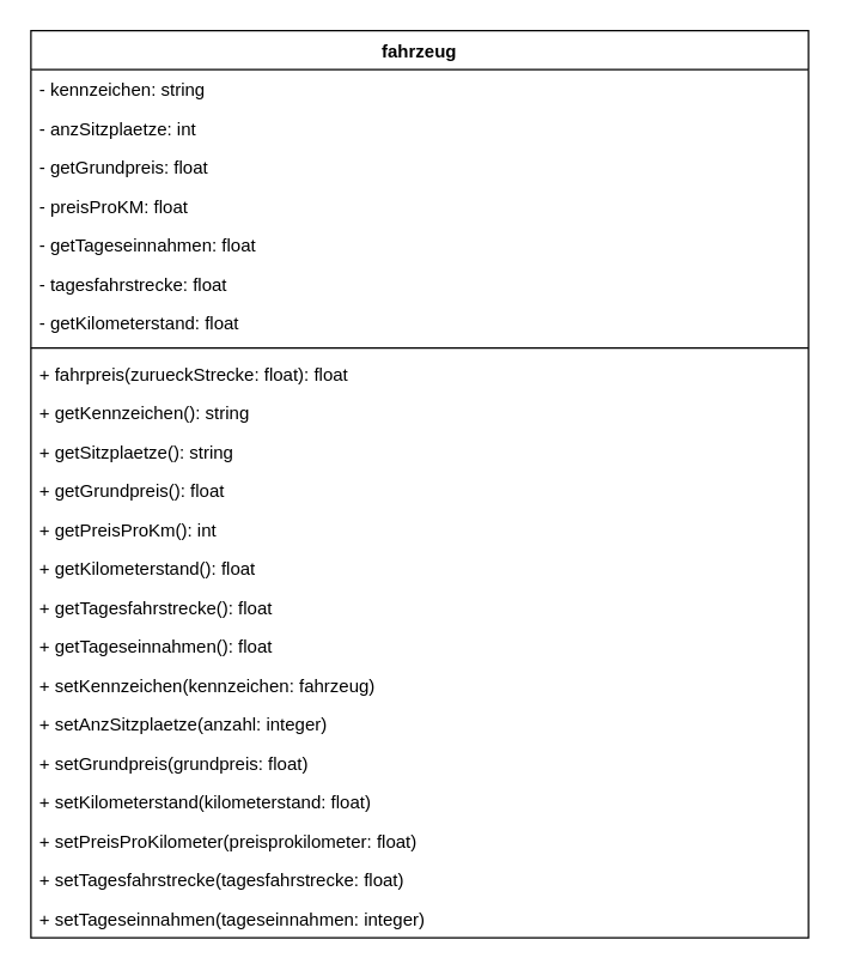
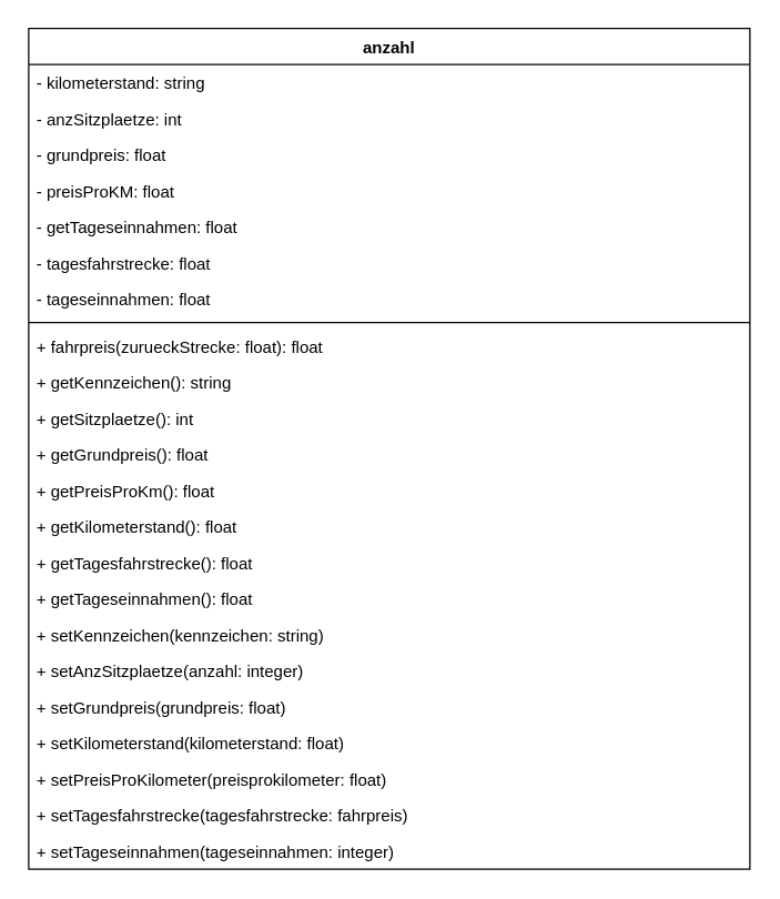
  <mxCell id="0" />
  <mxCell id="1" parent="0" />
- <mxCell id="2" value="fahrzeug" style="swimlane;fontStyle=1;align=center;verticalAlign=top;childLayout=stackLayout;horizontal=1;startSize=26;horizontalStack=0;resizeParent=1;resizeParentMax=0;resizeLast=0;collapsible=1;marginBottom=0;" parent="1" vertex="1"><mxGeometry x="20" y="20" width="520" height="606" as="geometry" /></mxCell>
- <mxCell id="3" value="- kennzeichen: string" style="text;strokeColor=none;fillColor=none;align=left;verticalAlign=top;spacingLeft=4;spacingRight=4;overflow=hidden;rotatable=0;points=[[0,0.5],[1,0.5]];portConstraint=eastwest;" parent="2" vertex="1"><mxGeometry y="26" width="520" height="26" as="geometry" /></mxCell>
+ <mxCell id="2" value="anzahl" style="swimlane;fontStyle=1;align=center;verticalAlign=top;childLayout=stackLayout;horizontal=1;startSize=26;horizontalStack=0;resizeParent=1;resizeParentMax=0;resizeLast=0;collapsible=1;marginBottom=0;" parent="1" vertex="1"><mxGeometry x="20" y="20" width="520" height="606" as="geometry" /></mxCell>
+ <mxCell id="3" value="- kilometerstand: string" style="text;strokeColor=none;fillColor=none;align=left;verticalAlign=top;spacingLeft=4;spacingRight=4;overflow=hidden;rotatable=0;points=[[0,0.5],[1,0.5]];portConstraint=eastwest;" parent="2" vertex="1"><mxGeometry y="26" width="520" height="26" as="geometry" /></mxCell>
  <mxCell id="4" value="- anzSitzplaetze: int" style="text;strokeColor=none;fillColor=none;align=left;verticalAlign=top;spacingLeft=4;spacingRight=4;overflow=hidden;rotatable=0;points=[[0,0.5],[1,0.5]];portConstraint=eastwest;" parent="2" vertex="1"><mxGeometry y="52" width="520" height="26" as="geometry" /></mxCell>
- <mxCell id="5" value="- getGrundpreis: float" style="text;strokeColor=none;fillColor=none;align=left;verticalAlign=top;spacingLeft=4;spacingRight=4;overflow=hidden;rotatable=0;points=[[0,0.5],[1,0.5]];portConstraint=eastwest;" parent="2" vertex="1"><mxGeometry y="78" width="520" height="26" as="geometry" /></mxCell>
+ <mxCell id="5" value="- grundpreis: float" style="text;strokeColor=none;fillColor=none;align=left;verticalAlign=top;spacingLeft=4;spacingRight=4;overflow=hidden;rotatable=0;points=[[0,0.5],[1,0.5]];portConstraint=eastwest;" parent="2" vertex="1"><mxGeometry y="78" width="520" height="26" as="geometry" /></mxCell>
  <mxCell id="6" value="- preisProKM: float" style="text;strokeColor=none;fillColor=none;align=left;verticalAlign=top;spacingLeft=4;spacingRight=4;overflow=hidden;rotatable=0;points=[[0,0.5],[1,0.5]];portConstraint=eastwest;" parent="2" vertex="1"><mxGeometry y="104" width="520" height="26" as="geometry" /></mxCell>
  <mxCell id="7" value="- getTageseinnahmen: float" style="text;strokeColor=none;fillColor=none;align=left;verticalAlign=top;spacingLeft=4;spacingRight=4;overflow=hidden;rotatable=0;points=[[0,0.5],[1,0.5]];portConstraint=eastwest;" parent="2" vertex="1"><mxGeometry y="130" width="520" height="26" as="geometry" /></mxCell>
  <mxCell id="8" value="- tagesfahrstrecke: float" style="text;strokeColor=none;fillColor=none;align=left;verticalAlign=top;spacingLeft=4;spacingRight=4;overflow=hidden;rotatable=0;points=[[0,0.5],[1,0.5]];portConstraint=eastwest;" parent="2" vertex="1"><mxGeometry y="156" width="520" height="26" as="geometry" /></mxCell>
- <mxCell id="9" value="- getKilometerstand: float" style="text;strokeColor=none;fillColor=none;align=left;verticalAlign=top;spacingLeft=4;spacingRight=4;overflow=hidden;rotatable=0;points=[[0,0.5],[1,0.5]];portConstraint=eastwest;" parent="2" vertex="1"><mxGeometry y="182" width="520" height="26" as="geometry" /></mxCell>
+ <mxCell id="9" value="- tageseinnahmen: float" style="text;strokeColor=none;fillColor=none;align=left;verticalAlign=top;spacingLeft=4;spacingRight=4;overflow=hidden;rotatable=0;points=[[0,0.5],[1,0.5]];portConstraint=eastwest;" parent="2" vertex="1"><mxGeometry y="182" width="520" height="26" as="geometry" /></mxCell>
  <mxCell id="10" value="" style="line;strokeWidth=1;fillColor=none;align=left;verticalAlign=middle;spacingTop=-1;spacingLeft=3;spacingRight=3;rotatable=0;labelPosition=right;points=[];portConstraint=eastwest;" parent="2" vertex="1"><mxGeometry y="208" width="520" height="8" as="geometry" /></mxCell>
  <mxCell id="11" value="+ fahrpreis(zurueckStrecke: float): float" style="text;strokeColor=none;fillColor=none;align=left;verticalAlign=top;spacingLeft=4;spacingRight=4;overflow=hidden;rotatable=0;points=[[0,0.5],[1,0.5]];portConstraint=eastwest;" parent="2" vertex="1"><mxGeometry y="216" width="520" height="26" as="geometry" /></mxCell>
  <mxCell id="12" value="+ getKennzeichen(): string" style="text;strokeColor=none;fillColor=none;align=left;verticalAlign=top;spacingLeft=4;spacingRight=4;overflow=hidden;rotatable=0;points=[[0,0.5],[1,0.5]];portConstraint=eastwest;" parent="2" vertex="1"><mxGeometry y="242" width="520" height="26" as="geometry" /></mxCell>
- <mxCell id="13" value="+ getSitzplaetze(): string" style="text;strokeColor=none;fillColor=none;align=left;verticalAlign=top;spacingLeft=4;spacingRight=4;overflow=hidden;rotatable=0;points=[[0,0.5],[1,0.5]];portConstraint=eastwest;" parent="2" vertex="1"><mxGeometry y="268" width="520" height="26" as="geometry" /></mxCell>
+ <mxCell id="13" value="+ getSitzplaetze(): int" style="text;strokeColor=none;fillColor=none;align=left;verticalAlign=top;spacingLeft=4;spacingRight=4;overflow=hidden;rotatable=0;points=[[0,0.5],[1,0.5]];portConstraint=eastwest;" parent="2" vertex="1"><mxGeometry y="268" width="520" height="26" as="geometry" /></mxCell>
  <mxCell id="14" value="+ getGrundpreis(): float" style="text;strokeColor=none;fillColor=none;align=left;verticalAlign=top;spacingLeft=4;spacingRight=4;overflow=hidden;rotatable=0;points=[[0,0.5],[1,0.5]];portConstraint=eastwest;" parent="2" vertex="1"><mxGeometry y="294" width="520" height="26" as="geometry" /></mxCell>
- <mxCell id="15" value="+ getPreisProKm(): int" style="text;strokeColor=none;fillColor=none;align=left;verticalAlign=top;spacingLeft=4;spacingRight=4;overflow=hidden;rotatable=0;points=[[0,0.5],[1,0.5]];portConstraint=eastwest;" parent="2" vertex="1"><mxGeometry y="320" width="520" height="26" as="geometry" /></mxCell>
+ <mxCell id="15" value="+ getPreisProKm(): float" style="text;strokeColor=none;fillColor=none;align=left;verticalAlign=top;spacingLeft=4;spacingRight=4;overflow=hidden;rotatable=0;points=[[0,0.5],[1,0.5]];portConstraint=eastwest;" parent="2" vertex="1"><mxGeometry y="320" width="520" height="26" as="geometry" /></mxCell>
  <mxCell id="16" value="+ getKilometerstand(): float" style="text;strokeColor=none;fillColor=none;align=left;verticalAlign=top;spacingLeft=4;spacingRight=4;overflow=hidden;rotatable=0;points=[[0,0.5],[1,0.5]];portConstraint=eastwest;" parent="2" vertex="1"><mxGeometry y="346" width="520" height="26" as="geometry" /></mxCell>
  <mxCell id="17" value="+ getTagesfahrstrecke(): float" style="text;strokeColor=none;fillColor=none;align=left;verticalAlign=top;spacingLeft=4;spacingRight=4;overflow=hidden;rotatable=0;points=[[0,0.5],[1,0.5]];portConstraint=eastwest;" parent="2" vertex="1"><mxGeometry y="372" width="520" height="26" as="geometry" /></mxCell>
  <mxCell id="18" value="+ getTageseinnahmen(): float" style="text;strokeColor=none;fillColor=none;align=left;verticalAlign=top;spacingLeft=4;spacingRight=4;overflow=hidden;rotatable=0;points=[[0,0.5],[1,0.5]];portConstraint=eastwest;" parent="2" vertex="1"><mxGeometry y="398" width="520" height="26" as="geometry" /></mxCell>
- <mxCell id="19" value="+ setKennzeichen(kennzeichen: fahrzeug)" style="text;strokeColor=none;fillColor=none;align=left;verticalAlign=top;spacingLeft=4;spacingRight=4;overflow=hidden;rotatable=0;points=[[0,0.5],[1,0.5]];portConstraint=eastwest;" vertex="1" parent="2"><mxGeometry y="424" width="520" height="26" as="geometry" /></mxCell>
+ <mxCell id="19" value="+ setKennzeichen(kennzeichen: string)" style="text;strokeColor=none;fillColor=none;align=left;verticalAlign=top;spacingLeft=4;spacingRight=4;overflow=hidden;rotatable=0;points=[[0,0.5],[1,0.5]];portConstraint=eastwest;" vertex="1" parent="2"><mxGeometry y="424" width="520" height="26" as="geometry" /></mxCell>
  <mxCell id="20" value="+ setAnzSitzplaetze(anzahl: integer)" style="text;strokeColor=none;fillColor=none;align=left;verticalAlign=top;spacingLeft=4;spacingRight=4;overflow=hidden;rotatable=0;points=[[0,0.5],[1,0.5]];portConstraint=eastwest;" vertex="1" parent="2"><mxGeometry y="450" width="520" height="26" as="geometry" /></mxCell>
  <mxCell id="21" value="+ setGrundpreis(grundpreis: float)" style="text;strokeColor=none;fillColor=none;align=left;verticalAlign=top;spacingLeft=4;spacingRight=4;overflow=hidden;rotatable=0;points=[[0,0.5],[1,0.5]];portConstraint=eastwest;" vertex="1" parent="2"><mxGeometry y="476" width="520" height="26" as="geometry" /></mxCell>
  <mxCell id="22" value="+ setKilometerstand(kilometerstand: float)" style="text;strokeColor=none;fillColor=none;align=left;verticalAlign=top;spacingLeft=4;spacingRight=4;overflow=hidden;rotatable=0;points=[[0,0.5],[1,0.5]];portConstraint=eastwest;" vertex="1" parent="2"><mxGeometry y="502" width="520" height="26" as="geometry" /></mxCell>
  <mxCell id="23" value="+ setPreisProKilometer(preisprokilometer: float)" style="text;strokeColor=none;fillColor=none;align=left;verticalAlign=top;spacingLeft=4;spacingRight=4;overflow=hidden;rotatable=0;points=[[0,0.5],[1,0.5]];portConstraint=eastwest;" vertex="1" parent="2"><mxGeometry y="528" width="520" height="26" as="geometry" /></mxCell>
- <mxCell id="24" value="+ setTagesfahrstrecke(tagesfahrstrecke: float)" style="text;strokeColor=none;fillColor=none;align=left;verticalAlign=top;spacingLeft=4;spacingRight=4;overflow=hidden;rotatable=0;points=[[0,0.5],[1,0.5]];portConstraint=eastwest;" vertex="1" parent="2"><mxGeometry y="554" width="520" height="26" as="geometry" /></mxCell>
+ <mxCell id="24" value="+ setTagesfahrstrecke(tagesfahrstrecke: fahrpreis)" style="text;strokeColor=none;fillColor=none;align=left;verticalAlign=top;spacingLeft=4;spacingRight=4;overflow=hidden;rotatable=0;points=[[0,0.5],[1,0.5]];portConstraint=eastwest;" vertex="1" parent="2"><mxGeometry y="554" width="520" height="26" as="geometry" /></mxCell>
  <mxCell id="25" value="+ setTageseinnahmen(tageseinnahmen: integer)" style="text;strokeColor=none;fillColor=none;align=left;verticalAlign=top;spacingLeft=4;spacingRight=4;overflow=hidden;rotatable=0;points=[[0,0.5],[1,0.5]];portConstraint=eastwest;" vertex="1" parent="2"><mxGeometry y="580" width="520" height="26" as="geometry" /></mxCell>
